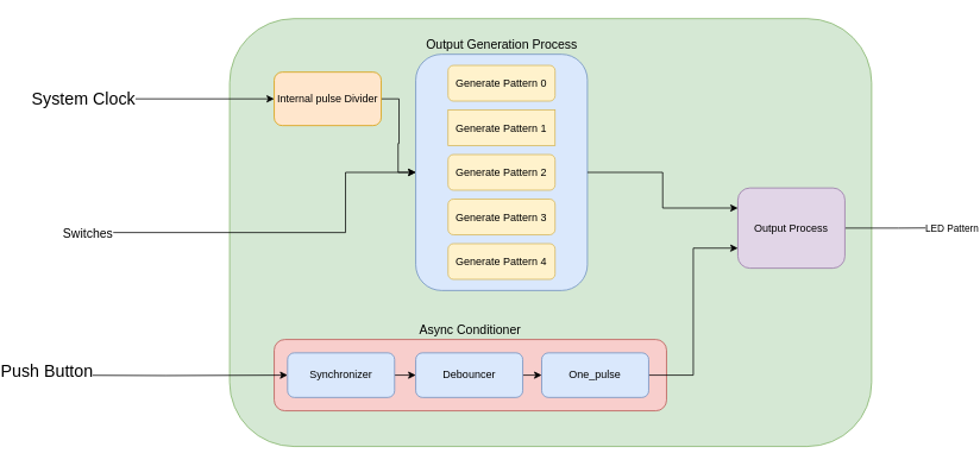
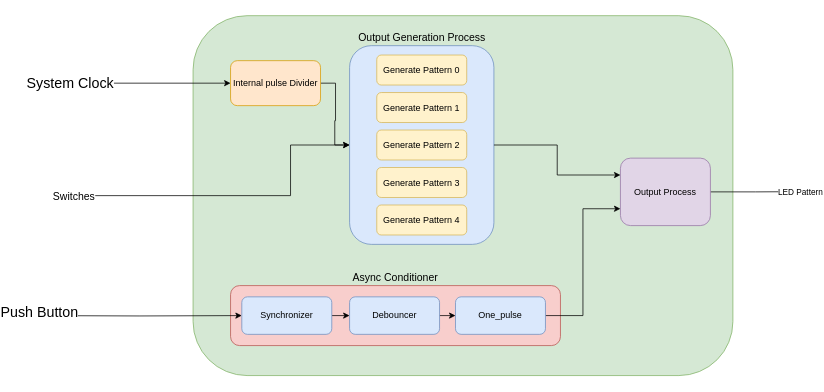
  <mxCell id="0" />
  <mxCell id="1" parent="0" />
  <mxCell id="2" value="&lt;div&gt;&lt;br&gt;&lt;/div&gt;" style="rounded=1;whiteSpace=wrap;html=1;fillColor=#d5e8d4;strokeColor=#82b366;" parent="1" vertex="1"><mxGeometry x="230" y="20" width="720" height="480" as="geometry" /></mxCell>
  <mxCell id="3" value="" style="endArrow=classic;html=1;rounded=0;entryX=0;entryY=0.5;entryDx=0;entryDy=0;edgeStyle=orthogonalEdgeStyle;" parent="1" target="8" edge="1"><mxGeometry width="50" height="50" relative="1" as="geometry"><mxPoint x="60" y="112" as="sourcePoint" /><mxPoint x="270" y="107" as="targetPoint" /><Array as="points"><mxPoint x="60" y="110" /></Array></mxGeometry></mxCell>
  <mxCell id="4" value="&lt;span style=&quot;font-size: 19px;&quot;&gt;System Clock&lt;/span&gt;" style="edgeLabel;html=1;align=center;verticalAlign=middle;resizable=0;points=[];" parent="3" vertex="1" connectable="0"><mxGeometry x="-0.514" relative="1" as="geometry"><mxPoint x="-47" as="offset" /></mxGeometry></mxCell>
  <mxCell id="5" value="" style="endArrow=classic;html=1;rounded=0;entryX=0;entryY=0.5;entryDx=0;entryDy=0;edgeStyle=orthogonalEdgeStyle;" parent="1" target="10" edge="1"><mxGeometry width="50" height="50" relative="1" as="geometry"><mxPoint x="50" y="260" as="sourcePoint" /><mxPoint x="190" y="270" as="targetPoint" /><Array as="points"><mxPoint x="360" y="260" /><mxPoint x="360" y="193" /></Array></mxGeometry></mxCell>
  <mxCell id="6" value="&lt;font style=&quot;font-size: 14px;&quot;&gt;Switches&lt;/font&gt;" style="edgeLabel;html=1;align=center;verticalAlign=middle;resizable=0;points=[];" vertex="1" connectable="0" parent="5"><mxGeometry x="-0.597" y="-2" relative="1" as="geometry"><mxPoint x="-72" y="-2" as="offset" /></mxGeometry></mxCell>
  <mxCell id="7" style="edgeStyle=orthogonalEdgeStyle;rounded=0;orthogonalLoop=1;jettySize=auto;html=1;exitX=1;exitY=0.5;exitDx=0;exitDy=0;entryX=0;entryY=0.5;entryDx=0;entryDy=0;" edge="1" parent="1" source="8" target="10"><mxGeometry relative="1" as="geometry"><Array as="points"><mxPoint x="420" y="110" /><mxPoint x="420" y="160" /><mxPoint x="419" y="160" /><mxPoint x="419" y="193" /></Array></mxGeometry></mxCell>
  <mxCell id="8" value="Internal pulse Divider" style="rounded=1;whiteSpace=wrap;html=1;fillColor=#ffe6cc;strokeColor=#d79b00;" vertex="1" parent="1"><mxGeometry x="280" y="80" width="120" height="60" as="geometry" /></mxCell>
  <mxCell id="9" value="" style="group;horizontal=0;fontSize=15;labelPosition=center;verticalLabelPosition=top;align=center;verticalAlign=bottom;" vertex="1" connectable="0" parent="1"><mxGeometry x="438.75" y="60" width="192.5" height="265" as="geometry" /></mxCell>
  <mxCell id="10" value="&lt;font style=&quot;font-size: 14px;&quot;&gt;Output Generation Process&lt;/font&gt;" style="rounded=1;whiteSpace=wrap;html=1;fillColor=#dae8fc;strokeColor=#6c8ebf;labelPosition=center;verticalLabelPosition=top;align=center;verticalAlign=bottom;" vertex="1" parent="9"><mxGeometry width="192.5" height="265" as="geometry" /></mxCell>
  <mxCell id="11" value="Generate Pattern 0" style="rounded=1;whiteSpace=wrap;html=1;fillColor=#fff2cc;strokeColor=#d6b656;" vertex="1" parent="9"><mxGeometry x="36.25" y="12.5" width="120" height="40" as="geometry" /></mxCell>
- <mxCell id="12" value="Generate Pattern 1" style="whiteSpace=wrap;html=1;fillColor=#fff2cc;strokeColor=#d6b656;rounded=0;" vertex="1" parent="9"><mxGeometry x="36.25" y="62.5" width="120" height="40" as="geometry" /></mxCell>
+ <mxCell id="12" value="Generate Pattern 1" style="rounded=1;whiteSpace=wrap;html=1;fillColor=#fff2cc;strokeColor=#d6b656;" vertex="1" parent="9"><mxGeometry x="36.25" y="62.5" width="120" height="40" as="geometry" /></mxCell>
  <mxCell id="13" value="Generate Pattern 3" style="rounded=1;whiteSpace=wrap;html=1;fillColor=#fff2cc;strokeColor=#d6b656;" vertex="1" parent="9"><mxGeometry x="36.25" y="162.5" width="120" height="40" as="geometry" /></mxCell>
  <mxCell id="14" value="Generate Pattern 2" style="rounded=1;whiteSpace=wrap;html=1;fillColor=#fff2cc;strokeColor=#d6b656;" vertex="1" parent="9"><mxGeometry x="36.25" y="112.5" width="120" height="40" as="geometry" /></mxCell>
  <mxCell id="15" value="Generate Pattern 4" style="rounded=1;whiteSpace=wrap;html=1;fillColor=#fff2cc;strokeColor=#d6b656;" vertex="1" parent="9"><mxGeometry x="36.25" y="212.5" width="120" height="40" as="geometry" /></mxCell>
  <mxCell id="16" style="edgeStyle=orthogonalEdgeStyle;rounded=0;orthogonalLoop=1;jettySize=auto;html=1;exitX=0;exitY=0.5;exitDx=0;exitDy=0;entryX=0;entryY=0.5;entryDx=0;entryDy=0;" edge="1" parent="1" source="17" target="19"><mxGeometry relative="1" as="geometry" /></mxCell>
  <mxCell id="17" value="Async Conditioner" style="rounded=1;whiteSpace=wrap;html=1;fillColor=#f8cecc;strokeColor=#b85450;labelPosition=center;verticalLabelPosition=top;align=center;verticalAlign=bottom;fontSize=14;" vertex="1" parent="1"><mxGeometry x="280" y="380" width="440" height="80" as="geometry" /></mxCell>
  <mxCell id="18" style="edgeStyle=orthogonalEdgeStyle;rounded=0;orthogonalLoop=1;jettySize=auto;html=1;exitX=1;exitY=0.5;exitDx=0;exitDy=0;entryX=0;entryY=0.5;entryDx=0;entryDy=0;" edge="1" parent="1" source="19" target="21"><mxGeometry relative="1" as="geometry" /></mxCell>
  <mxCell id="19" value="Synchronizer" style="rounded=1;whiteSpace=wrap;html=1;fillColor=#dae8fc;strokeColor=#6c8ebf;" vertex="1" parent="1"><mxGeometry x="295" y="395" width="120" height="50" as="geometry" /></mxCell>
  <mxCell id="20" style="edgeStyle=orthogonalEdgeStyle;rounded=0;orthogonalLoop=1;jettySize=auto;html=1;exitX=1;exitY=0.5;exitDx=0;exitDy=0;entryX=0;entryY=0.5;entryDx=0;entryDy=0;" edge="1" parent="1" source="21" target="23"><mxGeometry relative="1" as="geometry" /></mxCell>
  <mxCell id="21" value="Debouncer" style="rounded=1;whiteSpace=wrap;html=1;fillColor=#dae8fc;strokeColor=#6c8ebf;" vertex="1" parent="1"><mxGeometry x="438.75" y="395" width="120" height="50" as="geometry" /></mxCell>
  <mxCell id="22" style="edgeStyle=orthogonalEdgeStyle;rounded=0;orthogonalLoop=1;jettySize=auto;html=1;exitX=1;exitY=0.5;exitDx=0;exitDy=0;entryX=0;entryY=0.75;entryDx=0;entryDy=0;" edge="1" parent="1" source="23" target="28"><mxGeometry relative="1" as="geometry"><Array as="points"><mxPoint x="750" y="420" /><mxPoint x="750" y="278" /><mxPoint x="800" y="278" /></Array></mxGeometry></mxCell>
  <mxCell id="23" value="One_pulse" style="rounded=1;whiteSpace=wrap;html=1;fillColor=#dae8fc;strokeColor=#6c8ebf;" vertex="1" parent="1"><mxGeometry x="580" y="395" width="120" height="50" as="geometry" /></mxCell>
  <mxCell id="24" value="" style="endArrow=classic;html=1;rounded=0;edgeStyle=orthogonalEdgeStyle;entryX=0;entryY=0.5;entryDx=0;entryDy=0;" parent="1" target="19" edge="1"><mxGeometry width="50" height="50" relative="1" as="geometry"><mxPoint x="20" y="420" as="sourcePoint" /><mxPoint x="280" y="510" as="targetPoint" /><Array as="points" /></mxGeometry></mxCell>
  <mxCell id="25" value="&lt;font style=&quot;font-size: 19px;&quot;&gt;Push Button&lt;/font&gt;" style="edgeLabel;html=1;align=center;verticalAlign=middle;resizable=0;points=[];" parent="24" vertex="1" connectable="0"><mxGeometry x="-0.974" y="1" relative="1" as="geometry"><mxPoint y="-3" as="offset" /></mxGeometry></mxCell>
  <mxCell id="26" style="edgeStyle=orthogonalEdgeStyle;rounded=0;orthogonalLoop=1;jettySize=auto;html=1;exitX=1;exitY=0.5;exitDx=0;exitDy=0;" edge="1" parent="1" source="28"><mxGeometry relative="1" as="geometry"><mxPoint x="1040" y="254.714" as="targetPoint" /></mxGeometry></mxCell>
  <mxCell id="27" value="LED Pattern" style="edgeLabel;html=1;align=center;verticalAlign=middle;resizable=0;points=[];" vertex="1" connectable="0" parent="26"><mxGeometry x="0.57" y="2" relative="1" as="geometry"><mxPoint x="26" y="2" as="offset" /></mxGeometry></mxCell>
  <mxCell id="28" value="Output Process" style="rounded=1;whiteSpace=wrap;html=1;fillColor=#e1d5e7;strokeColor=#9673a6;" vertex="1" parent="1"><mxGeometry x="800" y="210" width="120" height="90" as="geometry" /></mxCell>
  <mxCell id="29" style="edgeStyle=orthogonalEdgeStyle;rounded=0;orthogonalLoop=1;jettySize=auto;html=1;exitX=1;exitY=0.5;exitDx=0;exitDy=0;entryX=0;entryY=0.25;entryDx=0;entryDy=0;" edge="1" parent="1" source="10" target="28"><mxGeometry relative="1" as="geometry" /></mxCell>
